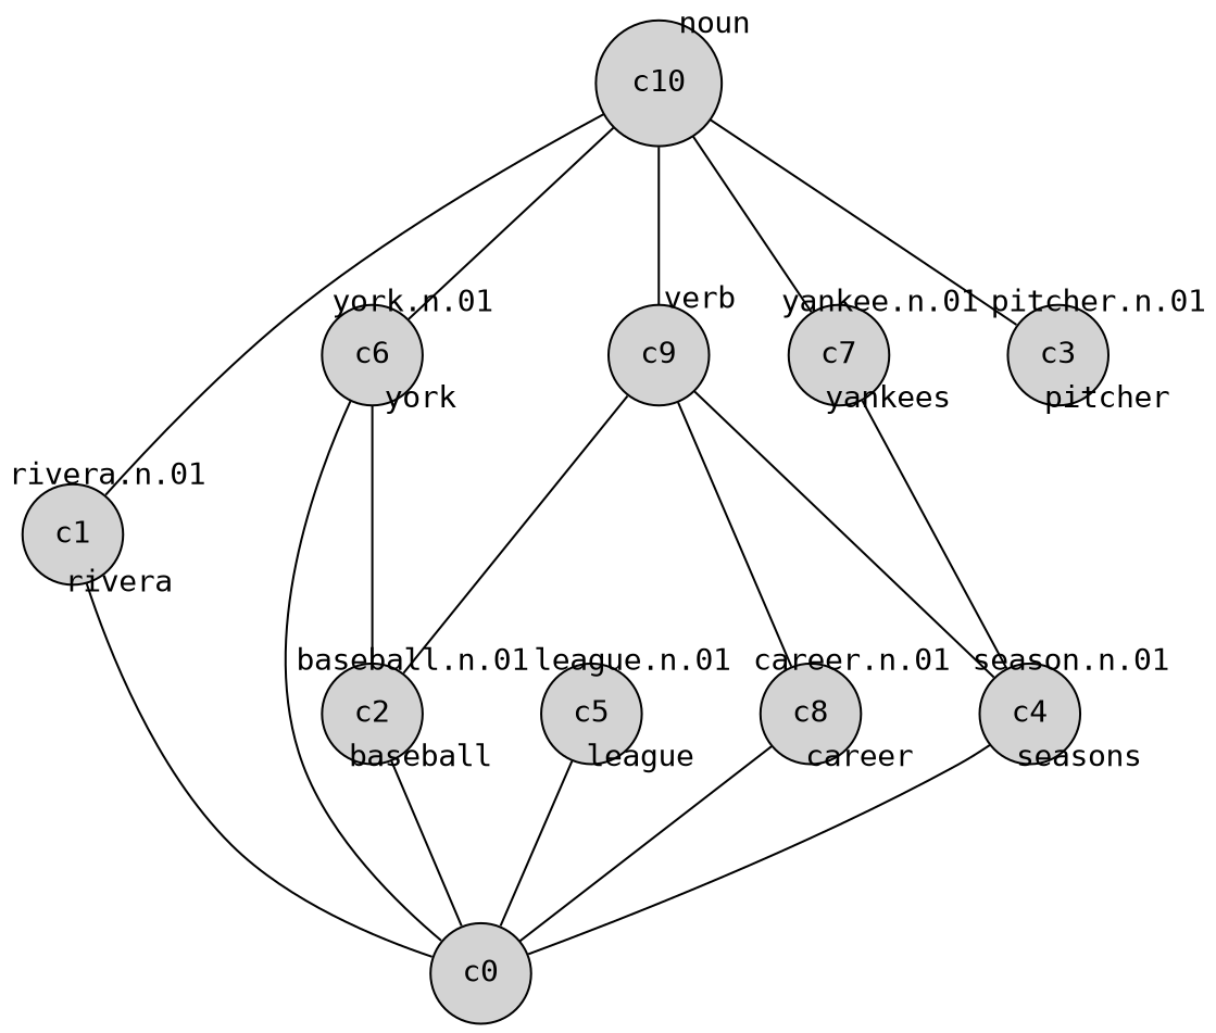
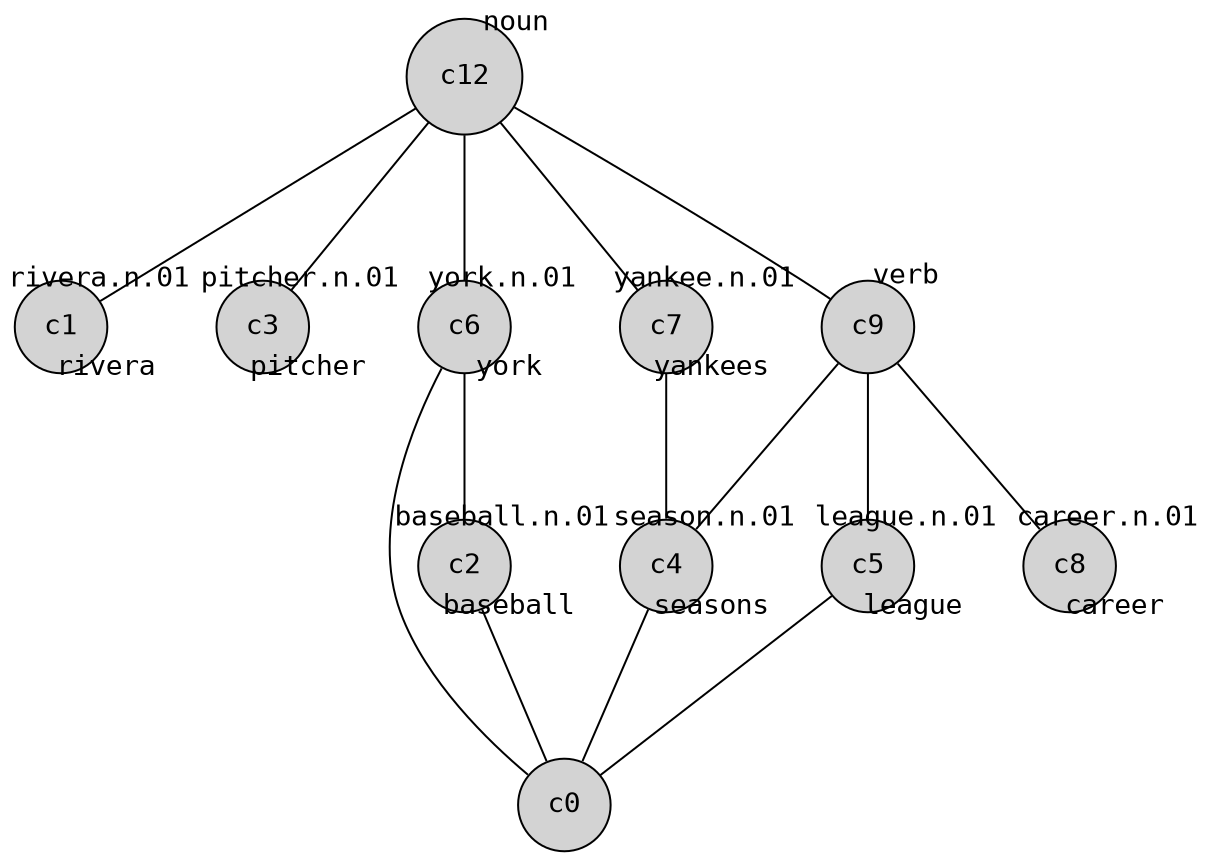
  digraph {
    fontname="DejaVu Sans Mono"
    node [fontname="DejaVu Sans Mono" shape=circle style=filled]
    edge [color=transparent dir=none fontname="DejaVu Sans Mono" labeldistance=1.5 minlen=2]
    c1 [width=.25]
    c0 [width=.25]
    c2 [width=.25]
    c3 [width=.25]
    c4 [width=.25]
    c5 [width=.25]
    c6 [width=.25]
    c7 [width=.25]
    c8 [width=.25]
    c9 [width=.25]
-   c10 [width=.25]
+   c10 [width=.25 label=c12]
    c1 -> c1 [headlabel=rivera labelangle=270]
    c1 -> c1 [labelangle=90 taillabel="rivera.n.01"]
-   c1 -> c0 [color=""]
    c2 -> c0 [color=""]
    c2 -> c2 [headlabel=baseball labelangle=270]
    c2 -> c2 [labelangle=90 taillabel="baseball.n.01"]
    c3 -> c3 [headlabel=pitcher labelangle=270]
    c3 -> c3 [labelangle=90 taillabel="pitcher.n.01"]
    c4 -> c0 [color=""]
    c4 -> c4 [headlabel=seasons labelangle=270]
    c4 -> c4 [labelangle=90 taillabel="season.n.01"]
    c5 -> c0 [color=""]
    c5 -> c5 [headlabel=league labelangle=270]
    c5 -> c5 [labelangle=90 taillabel="league.n.01"]
    c6 -> c0 [color=""]
    c6 -> c2 [color=""]
    c6 -> c6 [headlabel=york labelangle=270]
    c6 -> c6 [labelangle=90 taillabel="york.n.01"]
    c7 -> c4 [color=""]
    c7 -> c7 [headlabel=yankees labelangle=270]
    c7 -> c7 [labelangle=90 taillabel="yankee.n.01"]
-   c8 -> c0 [color=""]
    c8 -> c8 [headlabel=career labelangle=270]
    c8 -> c8 [labelangle=90 taillabel="career.n.01"]
    c9 -> c4 [color=""]
-   c9 -> c2 [color=""]
+   c9 -> c5 [color=""]
    c9 -> c8 [color=""]
    c9 -> c9 [labelangle=90 taillabel=verb]
    c10 -> c1 [color=""]
    c10 -> c3 [color=""]
    c10 -> c6 [color=""]
    c10 -> c7 [color=""]
    c10 -> c9 [color=""]
    c10 -> c10 [labelangle=90 taillabel=noun]
  }
